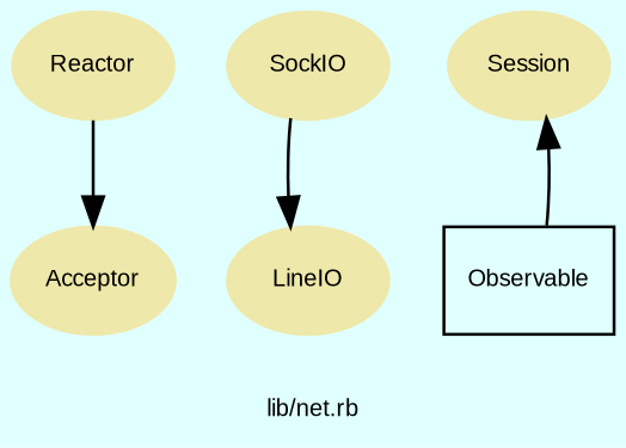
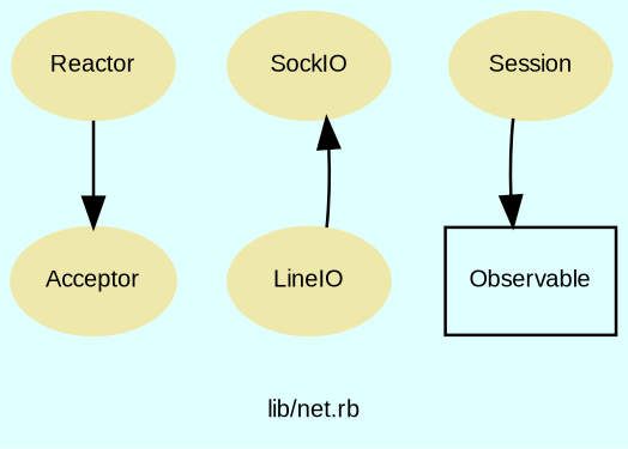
  digraph {
    bgcolor=lightcyan1
    compound=true
    fontname=Arial
    fontsize=8
    label="lib/net.rb"
    node [color=palegoldenrod fontcolor=black fontname=Arial fontsize=8 shape=ellipse style=filled]
    n1 [label=Acceptor]
    n2 [label=Reactor]
    n3 [label=SockIO]
    n4 [label=LineIO]
    n5 [label=Session]
    n6 [color=black label=Observable shape=box fontcolor="" style=""]
    n2 -> n1
-   n3 -> n4
-   n6 -> n5
+   n4 -> n3
+   n5 -> n6
  }
